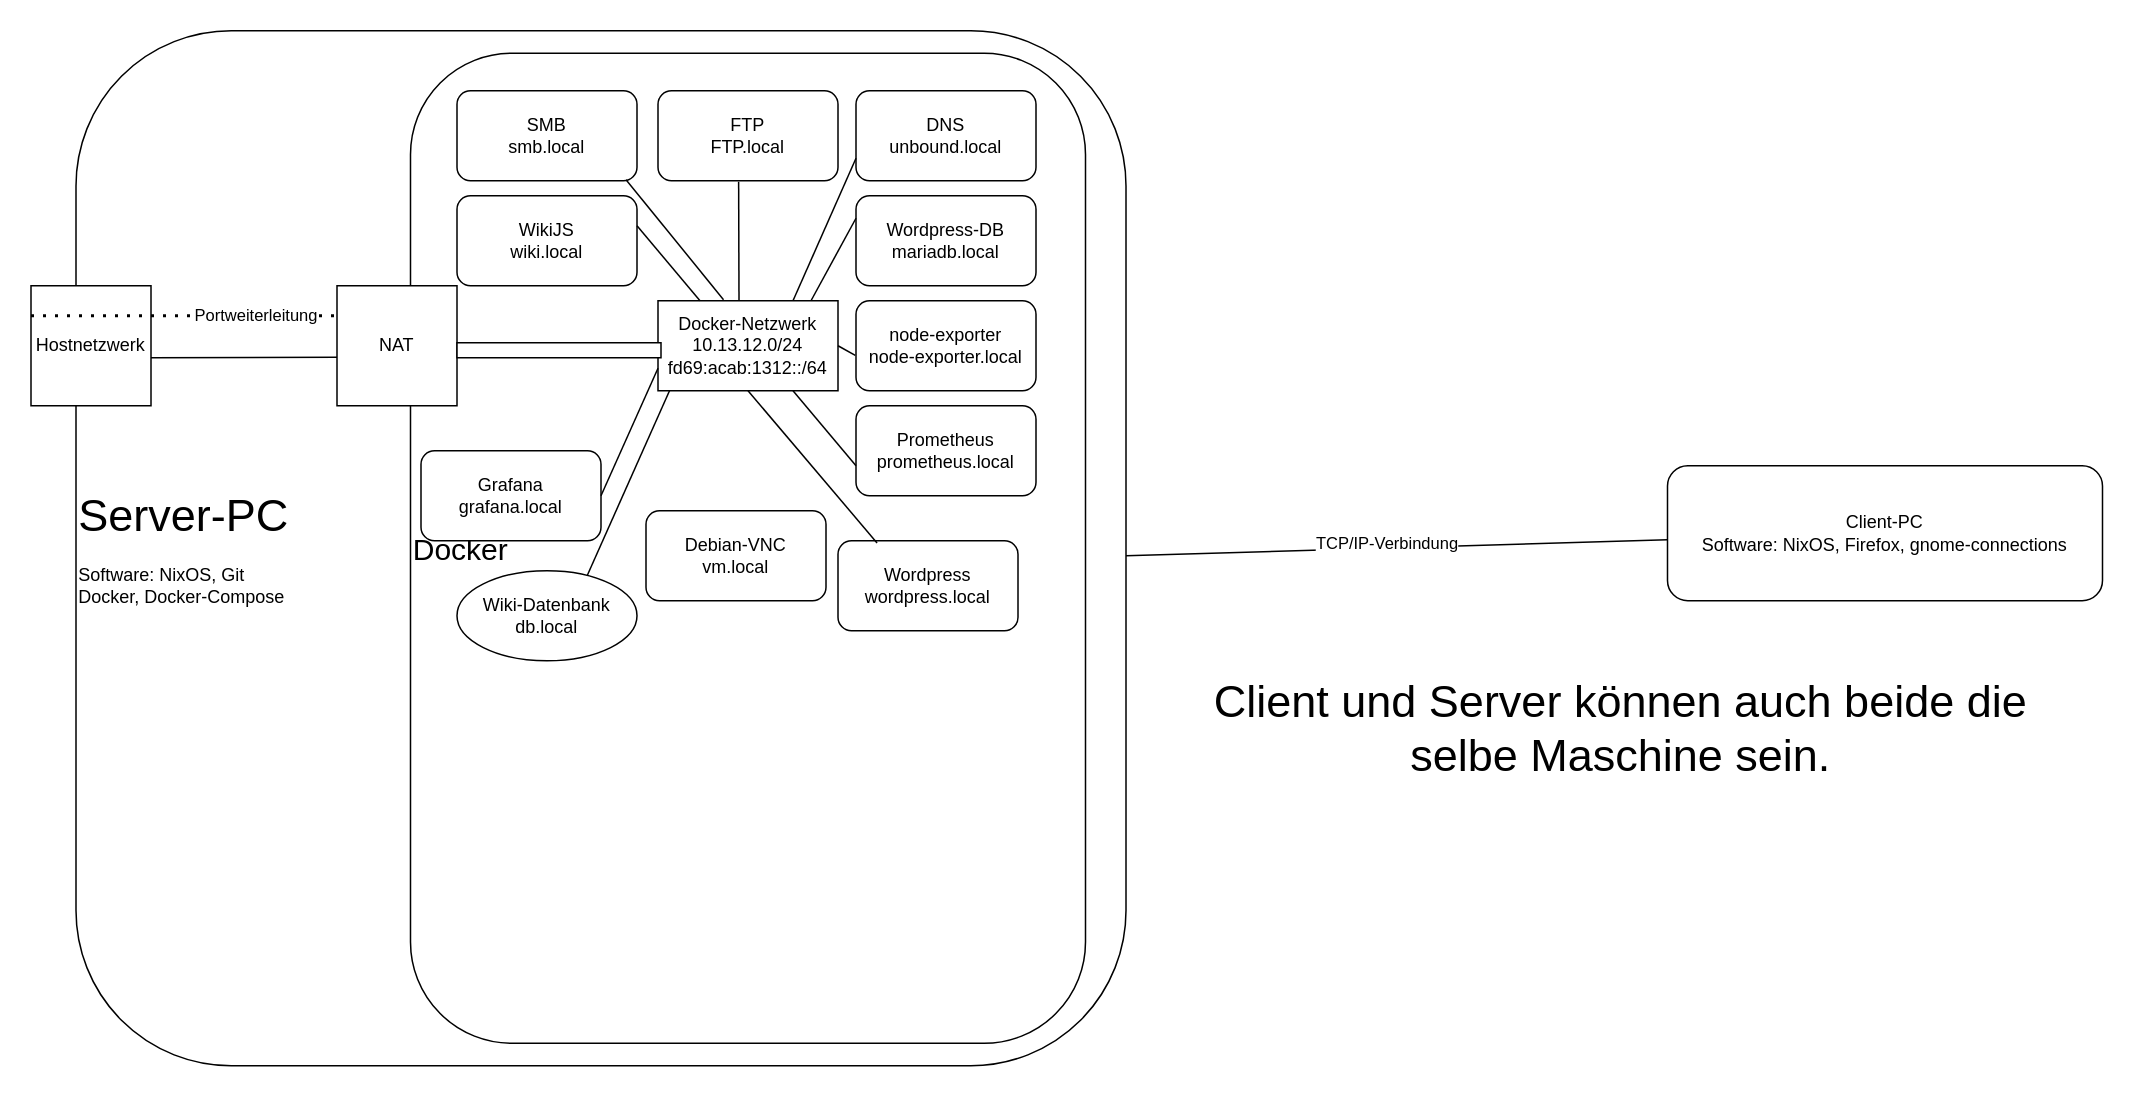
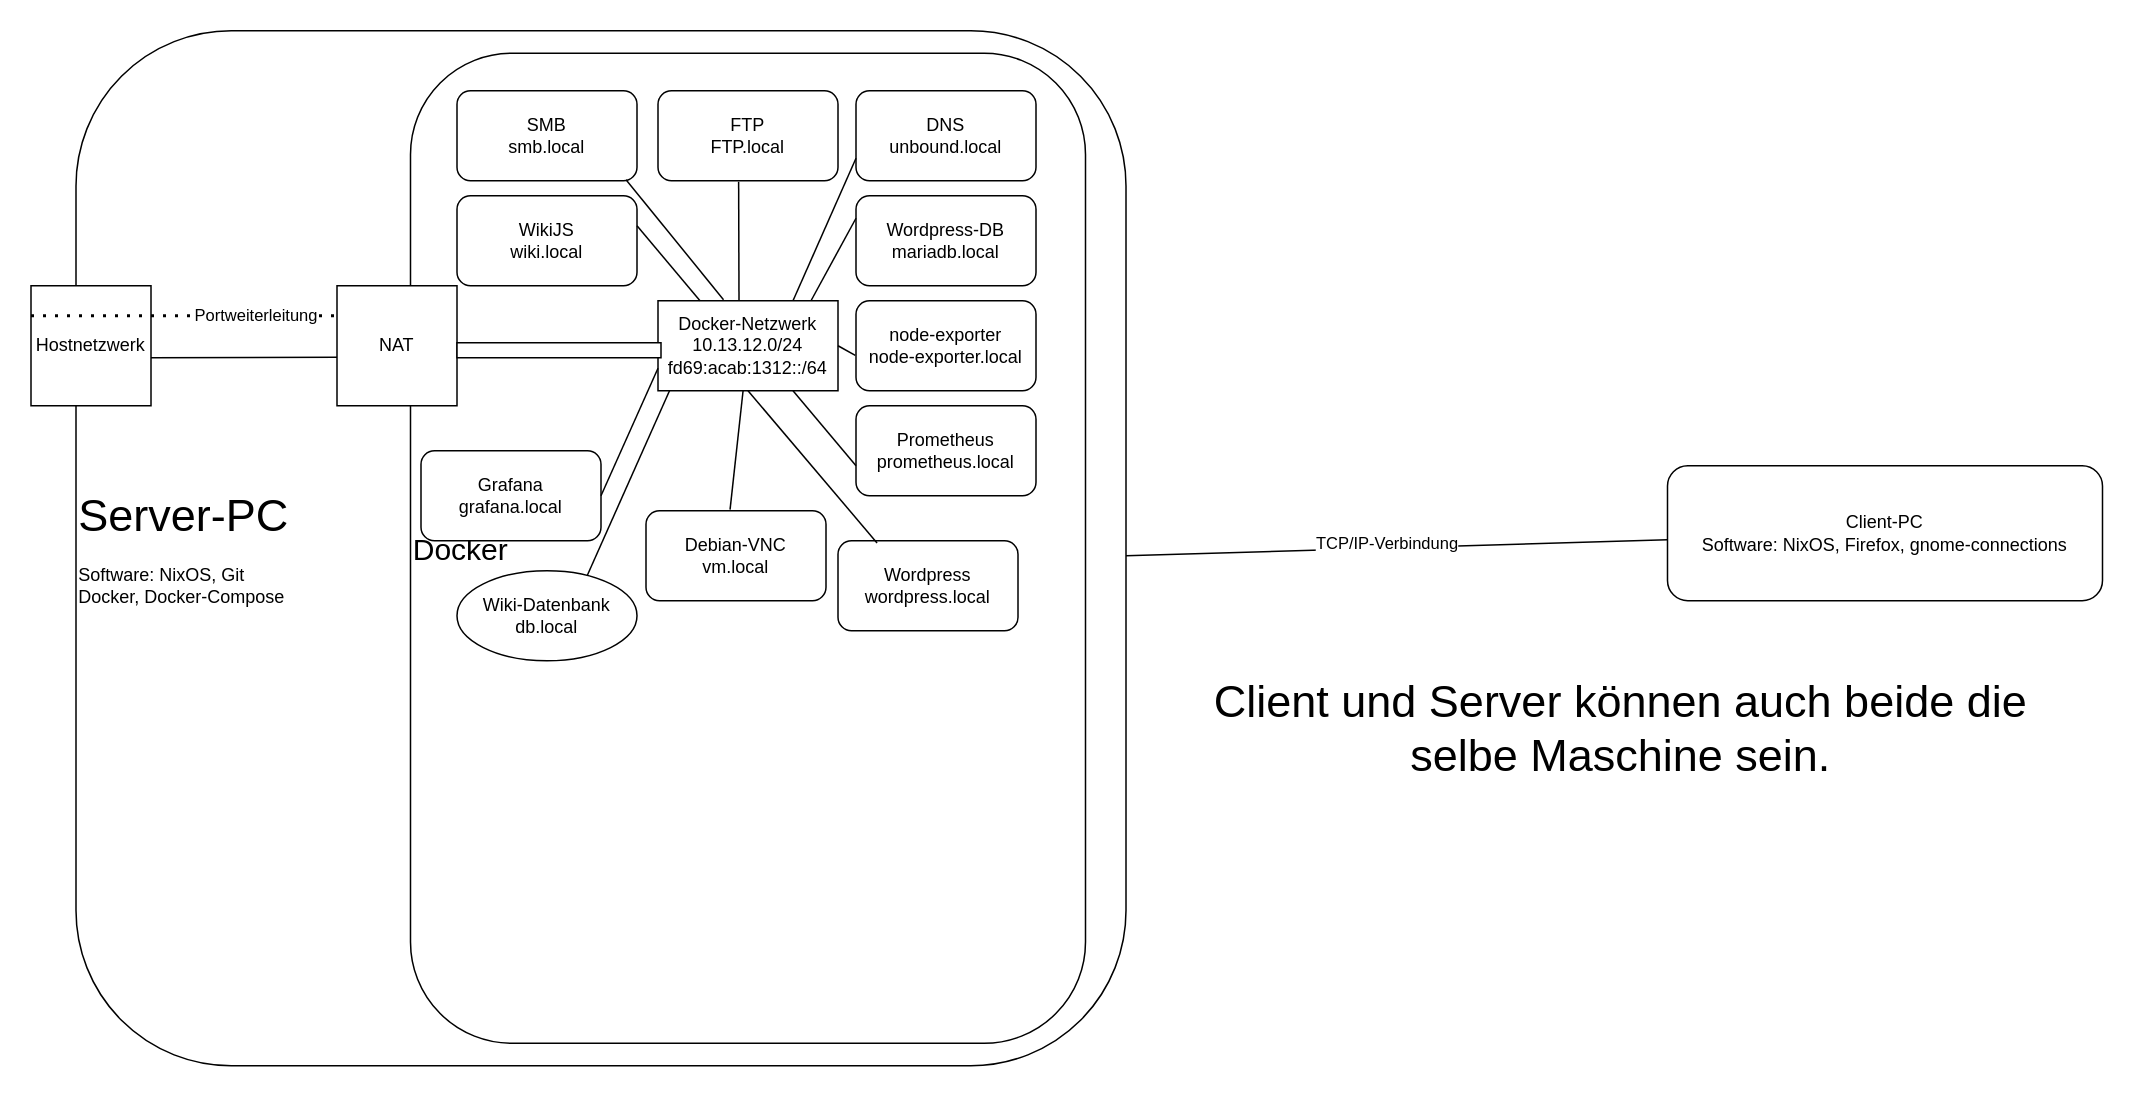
  <mxCell id="0" />
  <mxCell id="1" parent="0" />
  <mxCell id="2" value="&lt;div align=&quot;left&quot;&gt;&lt;font style=&quot;font-size: 30px;&quot;&gt;Server-PC&lt;/font&gt;&lt;/div&gt;&lt;div&gt;&lt;br&gt;&lt;/div&gt;&lt;div&gt;Software: NixOS, Git &lt;br&gt;&lt;/div&gt;&lt;div&gt;Docker, Docker-Compose&lt;br&gt;&lt;/div&gt;" style="rounded=1;whiteSpace=wrap;html=1;align=left;" vertex="1" parent="1"><mxGeometry x="50" y="20" width="700" height="690" as="geometry" /></mxCell>
  <mxCell id="3" value="&lt;div&gt;Client-PC&lt;/div&gt;&lt;div&gt;Software: NixOS, Firefox, gnome-connections&lt;br&gt;&lt;/div&gt;" style="rounded=1;whiteSpace=wrap;html=1;" vertex="1" parent="1"><mxGeometry x="1111" y="310" width="290" height="90" as="geometry" /></mxCell>
  <mxCell id="4" value="&lt;div style=&quot;font-size: 20px;&quot; align=&quot;left&quot;&gt;&lt;font style=&quot;font-size: 20px;&quot;&gt;Docker&lt;/font&gt;&lt;/div&gt;" style="rounded=1;whiteSpace=wrap;html=1;align=left;" vertex="1" parent="1"><mxGeometry x="273" y="35" width="450" height="660" as="geometry" /></mxCell>
  <mxCell id="5" value="&lt;div&gt;SMB&lt;/div&gt;&lt;div&gt;smb.local&lt;br&gt;&lt;/div&gt;" style="rounded=1;whiteSpace=wrap;html=1;" vertex="1" parent="1"><mxGeometry x="304" y="60" width="120" height="60" as="geometry" /></mxCell>
  <mxCell id="6" value="&lt;div&gt;FTP&lt;br&gt;&lt;/div&gt;&lt;div&gt;FTP.local&lt;br&gt;&lt;/div&gt;" style="rounded=1;whiteSpace=wrap;html=1;" vertex="1" parent="1"><mxGeometry x="438" y="60" width="120" height="60" as="geometry" /></mxCell>
  <mxCell id="7" value="&lt;div&gt;Debian-VNC&lt;br&gt;&lt;/div&gt;&lt;div&gt;vm.local&lt;/div&gt;" style="rounded=1;whiteSpace=wrap;html=1;" vertex="1" parent="1"><mxGeometry x="430" y="340" width="120" height="60" as="geometry" /></mxCell>
  <mxCell id="8" value="&lt;div&gt;Wordpress&lt;br&gt;&lt;/div&gt;&lt;div&gt;wordpress.local&lt;/div&gt;" style="rounded=1;whiteSpace=wrap;html=1;" vertex="1" parent="1"><mxGeometry x="558" y="360" width="120" height="60" as="geometry" /></mxCell>
  <mxCell id="9" value="&lt;div&gt;DNS&lt;/div&gt;&lt;div&gt;unbound.local&lt;br&gt;&lt;/div&gt;" style="rounded=1;whiteSpace=wrap;html=1;" vertex="1" parent="1"><mxGeometry x="570" y="60" width="120" height="60" as="geometry" /></mxCell>
  <mxCell id="10" value="&lt;div&gt;Wordpress-DB&lt;br&gt;&lt;/div&gt;&lt;div&gt;mariadb.local&lt;br&gt;&lt;/div&gt;" style="rounded=1;whiteSpace=wrap;html=1;" vertex="1" parent="1"><mxGeometry x="570" y="130" width="120" height="60" as="geometry" /></mxCell>
  <mxCell id="11" value="&lt;div&gt;Grafana&lt;/div&gt;&lt;div&gt;grafana.local&lt;br&gt;&lt;/div&gt;" style="rounded=1;whiteSpace=wrap;html=1;" vertex="1" parent="1"><mxGeometry x="280" y="300" width="120" height="60" as="geometry" /></mxCell>
  <mxCell id="12" value="&lt;div&gt;Prometheus&lt;/div&gt;&lt;div&gt;prometheus.local&lt;br&gt;&lt;/div&gt;" style="rounded=1;whiteSpace=wrap;html=1;" vertex="1" parent="1"><mxGeometry x="570" y="270" width="120" height="60" as="geometry" /></mxCell>
  <mxCell id="13" value="&lt;div&gt;node-exporter&lt;/div&gt;&lt;div&gt;node-exporter.local&lt;br&gt;&lt;/div&gt;" style="rounded=1;whiteSpace=wrap;html=1;" vertex="1" parent="1"><mxGeometry x="570" y="200" width="120" height="60" as="geometry" /></mxCell>
  <mxCell id="14" value="&lt;div&gt;WikiJS&lt;/div&gt;&lt;div&gt;wiki.local&lt;br&gt;&lt;/div&gt;" style="rounded=1;whiteSpace=wrap;html=1;" vertex="1" parent="1"><mxGeometry x="304" y="130" width="120" height="60" as="geometry" /></mxCell>
  <mxCell id="15" value="&lt;div&gt;Wiki-Datenbank&lt;br&gt;&lt;/div&gt;&lt;div&gt;db.local&lt;br&gt;&lt;/div&gt;" style="ellipse;whiteSpace=wrap;html=1;" vertex="1" parent="1"><mxGeometry x="304" y="380" width="120" height="60" as="geometry" /></mxCell>
  <mxCell id="16" value="" style="endArrow=none;html=1;rounded=0;" edge="1" parent="1" target="3"><mxGeometry width="50" height="50" relative="1" as="geometry"><mxPoint x="750" y="370" as="sourcePoint" /><mxPoint x="800" y="320" as="targetPoint" /></mxGeometry></mxCell>
  <mxCell id="17" value="TCP/IP-Verbindung" style="edgeLabel;html=1;align=center;verticalAlign=middle;resizable=0;points=[];" vertex="1" connectable="0" parent="16"><mxGeometry x="-0.039" y="3" relative="1" as="geometry"><mxPoint as="offset" /></mxGeometry></mxCell>
  <mxCell id="18" value="&lt;font style=&quot;font-size: 30px;&quot;&gt;Client und Server können auch beide die selbe Maschine sein.&lt;font style=&quot;font-size: 30px;&quot;&gt;&lt;br&gt;&lt;/font&gt;&lt;/font&gt;" style="text;html=1;align=center;verticalAlign=middle;whiteSpace=wrap;rounded=0;" vertex="1" parent="1"><mxGeometry x="770" y="470" width="620" height="30" as="geometry" /></mxCell>
  <mxCell id="19" value="&lt;div&gt;Docker-Netzwerk&lt;/div&gt;&lt;div&gt;10.13.12.0/24&lt;/div&gt;&lt;div&gt;fd69:acab:1312::/64&lt;br&gt;&lt;/div&gt;" style="rounded=0;whiteSpace=wrap;html=1;" vertex="1" parent="1"><mxGeometry x="438" y="200" width="120" height="60" as="geometry" /></mxCell>
+ <mxCell id="20" value="" style="endArrow=none;html=1;rounded=0;exitX=0.467;exitY=-0.012;exitDx=0;exitDy=0;exitPerimeter=0;" edge="1" parent="1" source="7" target="19"><mxGeometry width="50" height="50" relative="1" as="geometry"><mxPoint x="420" y="380" as="sourcePoint" /><mxPoint x="470" y="330" as="targetPoint" /></mxGeometry></mxCell>
  <mxCell id="21" value="" style="endArrow=none;html=1;rounded=0;exitX=0.217;exitY=0.024;exitDx=0;exitDy=0;exitPerimeter=0;entryX=0.5;entryY=1;entryDx=0;entryDy=0;" edge="1" parent="1" source="8" target="19"><mxGeometry width="50" height="50" relative="1" as="geometry"><mxPoint x="446" y="349" as="sourcePoint" /><mxPoint x="491" y="270" as="targetPoint" /></mxGeometry></mxCell>
  <mxCell id="22" value="" style="endArrow=none;html=1;rounded=0;exitX=0.217;exitY=0.024;exitDx=0;exitDy=0;exitPerimeter=0;entryX=0.75;entryY=1;entryDx=0;entryDy=0;" edge="1" parent="1" target="19"><mxGeometry width="50" height="50" relative="1" as="geometry"><mxPoint x="570" y="310" as="sourcePoint" /><mxPoint x="532" y="229" as="targetPoint" /></mxGeometry></mxCell>
  <mxCell id="23" value="" style="endArrow=none;html=1;rounded=0;exitX=-0.004;exitY=0.607;exitDx=0;exitDy=0;exitPerimeter=0;entryX=0.75;entryY=1;entryDx=0;entryDy=0;" edge="1" parent="1" source="13"><mxGeometry width="50" height="50" relative="1" as="geometry"><mxPoint x="600" y="280" as="sourcePoint" /><mxPoint x="558" y="230" as="targetPoint" /></mxGeometry></mxCell>
  <mxCell id="24" value="" style="endArrow=none;html=1;rounded=0;exitX=0.217;exitY=0.024;exitDx=0;exitDy=0;exitPerimeter=0;entryX=0.75;entryY=1;entryDx=0;entryDy=0;" edge="1" parent="1"><mxGeometry width="50" height="50" relative="1" as="geometry"><mxPoint x="466" y="200" as="sourcePoint" /><mxPoint x="424" y="150" as="targetPoint" /></mxGeometry></mxCell>
  <mxCell id="25" value="" style="endArrow=none;html=1;rounded=0;entryX=0.939;entryY=0.988;entryDx=0;entryDy=0;exitX=0.364;exitY=-0.012;exitDx=0;exitDy=0;exitPerimeter=0;entryPerimeter=0;" edge="1" parent="1" source="19" target="5"><mxGeometry width="50" height="50" relative="1" as="geometry"><mxPoint x="460" y="200" as="sourcePoint" /><mxPoint x="434" y="160" as="targetPoint" /></mxGeometry></mxCell>
  <mxCell id="26" value="" style="endArrow=none;html=1;rounded=0;entryX=0.448;entryY=1.012;entryDx=0;entryDy=0;entryPerimeter=0;" edge="1" parent="1" target="6"><mxGeometry width="50" height="50" relative="1" as="geometry"><mxPoint x="492" y="200" as="sourcePoint" /><mxPoint x="434" y="130" as="targetPoint" /></mxGeometry></mxCell>
  <mxCell id="27" value="" style="endArrow=none;html=1;rounded=0;entryX=0;entryY=0.75;entryDx=0;entryDy=0;exitX=0.75;exitY=0;exitDx=0;exitDy=0;" edge="1" parent="1" source="19" target="9"><mxGeometry width="50" height="50" relative="1" as="geometry"><mxPoint x="569.29" y="179" as="sourcePoint" /><mxPoint x="569.29" y="100" as="targetPoint" /></mxGeometry></mxCell>
  <mxCell id="28" value="" style="endArrow=none;html=1;rounded=0;entryX=0;entryY=0.25;entryDx=0;entryDy=0;" edge="1" parent="1" target="10"><mxGeometry width="50" height="50" relative="1" as="geometry"><mxPoint x="540" y="200" as="sourcePoint" /><mxPoint x="580" y="115" as="targetPoint" /></mxGeometry></mxCell>
  <mxCell id="29" value="" style="endArrow=none;html=1;rounded=0;entryX=0.014;entryY=0.857;entryDx=0;entryDy=0;entryPerimeter=0;exitX=0.75;exitY=0;exitDx=0;exitDy=0;" edge="1" parent="1" source="15"><mxGeometry width="50" height="50" relative="1" as="geometry"><mxPoint x="424" y="288.58" as="sourcePoint" /><mxPoint x="445.68" y="260" as="targetPoint" /></mxGeometry></mxCell>
  <mxCell id="30" value="" style="endArrow=none;html=1;rounded=0;entryX=0;entryY=0.75;entryDx=0;entryDy=0;exitX=1;exitY=0.5;exitDx=0;exitDy=0;" edge="1" parent="1" source="11" target="19"><mxGeometry width="50" height="50" relative="1" as="geometry"><mxPoint x="434" y="298.58" as="sourcePoint" /><mxPoint x="455.68" y="270" as="targetPoint" /></mxGeometry></mxCell>
  <mxCell id="31" value="NAT" style="whiteSpace=wrap;html=1;aspect=fixed;" vertex="1" parent="1"><mxGeometry x="224" y="190" width="80" height="80" as="geometry" /></mxCell>
  <mxCell id="32" value="" style="rounded=0;whiteSpace=wrap;html=1;" vertex="1" parent="1"><mxGeometry x="304" y="228" width="136" height="10" as="geometry" /></mxCell>
  <mxCell id="33" value="Hostnetzwerk" style="whiteSpace=wrap;html=1;aspect=fixed;" vertex="1" parent="1"><mxGeometry x="20" y="190" width="80" height="80" as="geometry" /></mxCell>
  <mxCell id="34" value="" style="endArrow=none;html=1;rounded=0;entryX=0;entryY=0.596;entryDx=0;entryDy=0;entryPerimeter=0;" edge="1" parent="1" target="31"><mxGeometry width="50" height="50" relative="1" as="geometry"><mxPoint x="100" y="238" as="sourcePoint" /><mxPoint x="150" y="188" as="targetPoint" /></mxGeometry></mxCell>
  <mxCell id="35" value="" style="endArrow=none;dashed=1;html=1;dashPattern=1 3;strokeWidth=2;rounded=0;entryX=0;entryY=0.25;entryDx=0;entryDy=0;exitX=0;exitY=0.25;exitDx=0;exitDy=0;" edge="1" parent="1" source="33" target="31"><mxGeometry width="50" height="50" relative="1" as="geometry"><mxPoint x="230" y="310" as="sourcePoint" /><mxPoint x="280" y="260" as="targetPoint" /></mxGeometry></mxCell>
  <mxCell id="36" value="Portweiterleitung" style="edgeLabel;html=1;align=center;verticalAlign=middle;resizable=0;points=[];" vertex="1" connectable="0" parent="35"><mxGeometry x="0.464" y="1" relative="1" as="geometry"><mxPoint as="offset" /></mxGeometry></mxCell>
